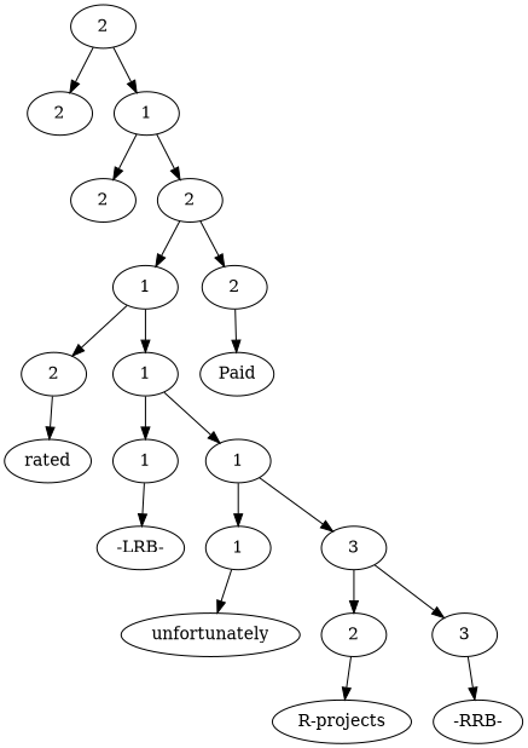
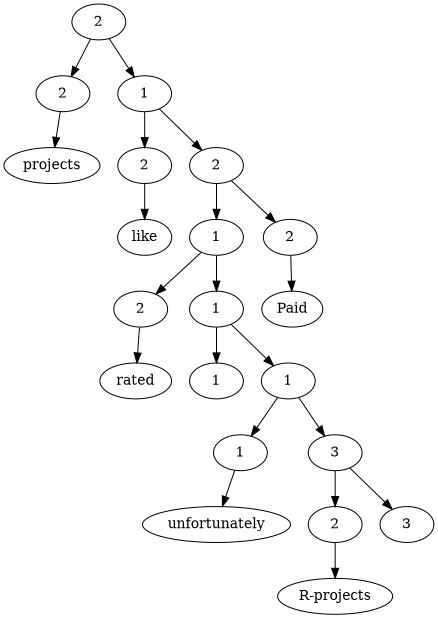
  digraph {
    n1 [label=2]
    n2 [label=2]
    n3 [label=1]
+   n4 [label=projects]
    n5 [label=2]
    n6 [label=2]
+   n7 [label=like]
    n8 [label=1]
    n9 [label=2]
    n10 [label=2]
    n11 [label=1]
    n12 [label=Paid]
    n13 [label=rated]
    n14 [label=1]
    n15 [label=1]
-   n16 [label="-LRB-"]
    n17 [label=1]
    n18 [label=3]
    n19 [label=unfortunately]
    n20 [label=2]
    n21 [label=3]
    n22 [label="R-projects"]
-   n23 [label="-RRB-"]
    n1 -> n2
    n1 -> n3
+   n2 -> n4
    n3 -> n5
    n3 -> n6
+   n5 -> n7
    n6 -> n8
    n6 -> n9
    n8 -> n10
    n8 -> n11
    n9 -> n12
    n10 -> n13
    n11 -> n14
    n11 -> n15
-   n14 -> n16
    n15 -> n17
    n15 -> n18
    n17 -> n19
    n18 -> n20
    n18 -> n21
    n20 -> n22
-   n21 -> n23
  }
